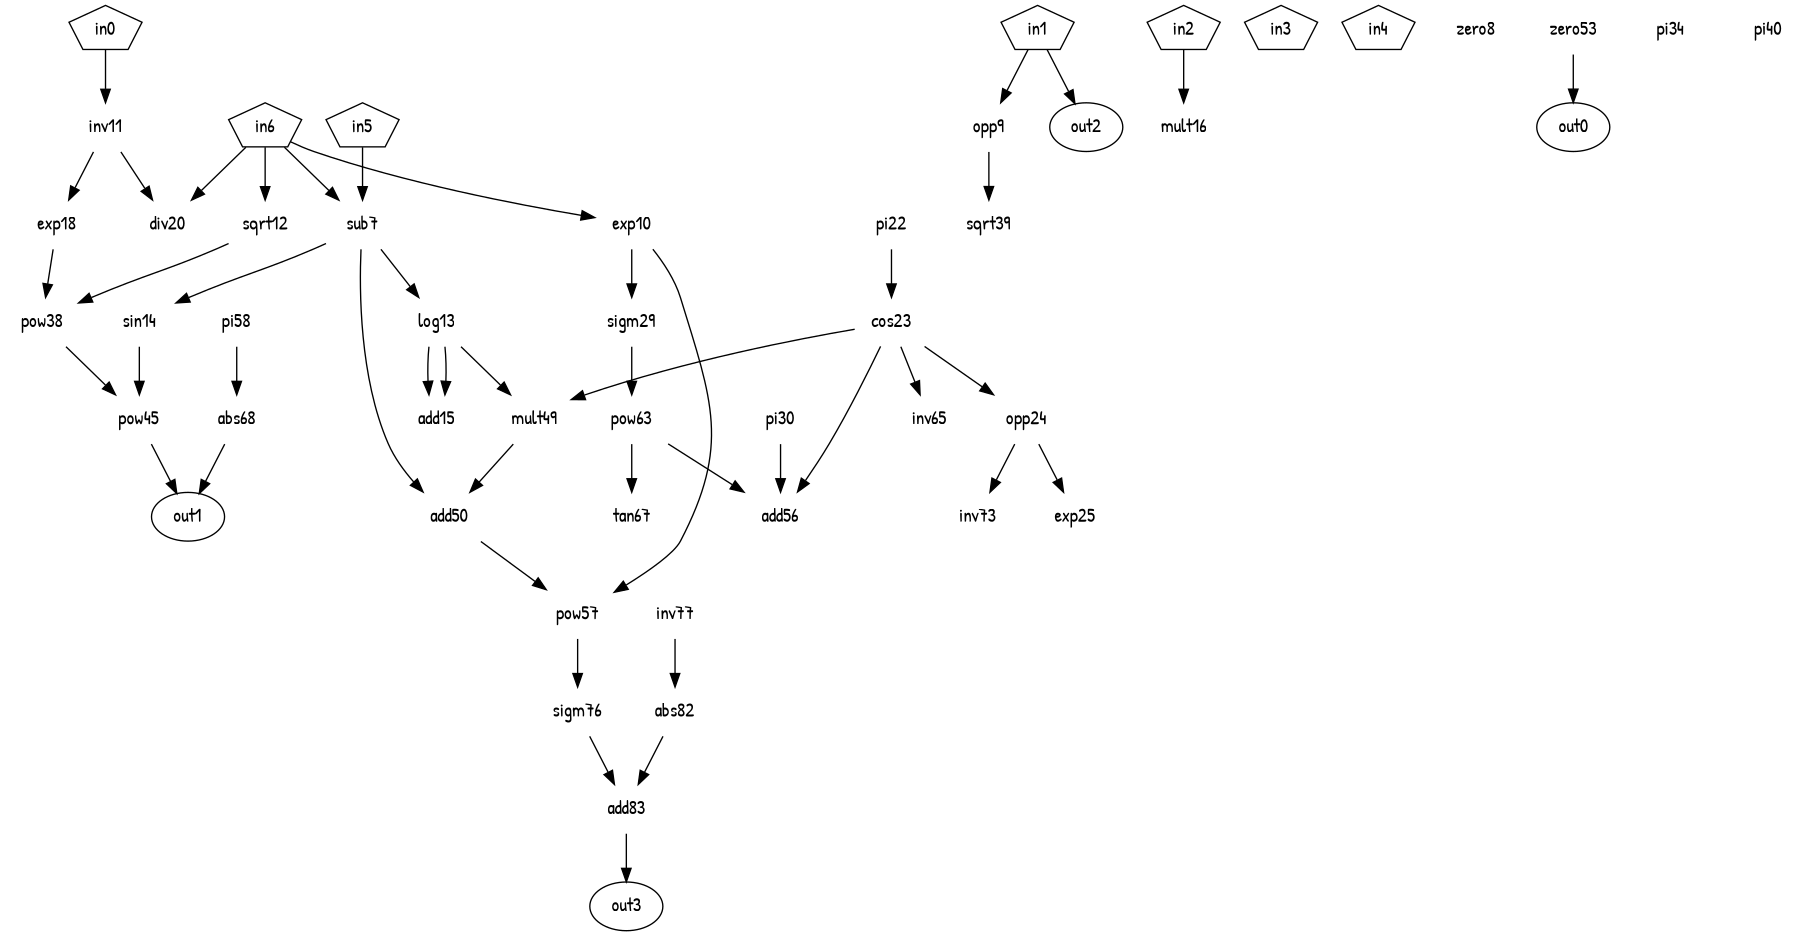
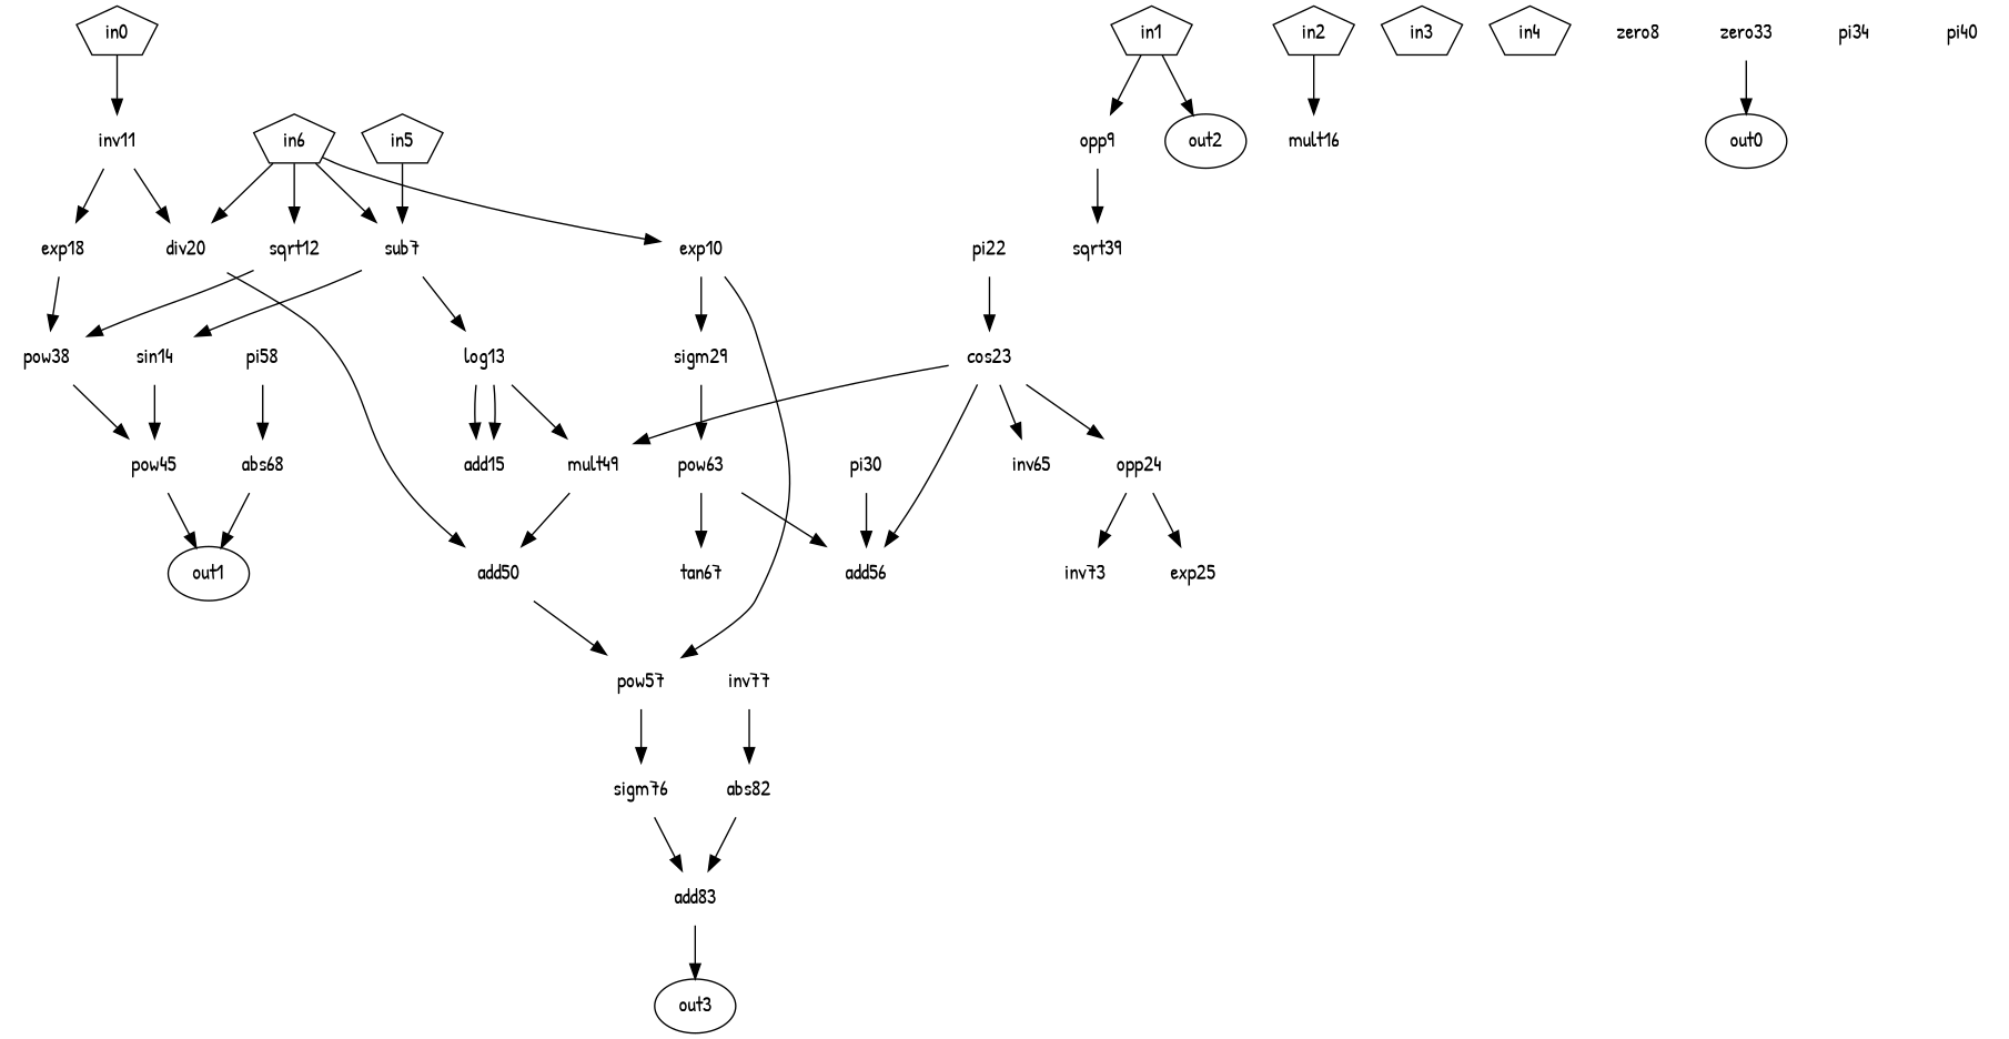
  digraph {
    fontname="Patrick Hand"
    node [fontname="Patrick Hand" shape=none]
    edge [fontname="Patrick Hand"]
    in0 [shape=polygon sides=5]
    inv11
    div20
    exp18
    in1 [shape=polygon sides=5]
    opp9
    out2 [shape=""]
    sqrt39
    in2 [shape=polygon sides=5]
    mult16
    in3 [shape=polygon sides=5]
    in4 [shape=polygon sides=5]
    in5 [shape=polygon sides=5]
    sub7
    log13
    sin14
    in6 [shape=polygon sides=5]
    exp10
    sqrt12
    sigm29
    pow57
    pow38
    add15
    mult49
    pow45
    add50
    zero8
    pow63
    sigm76
    out1 [shape=""]
    pi22
    cos23
    opp24
    add56
    inv65
    exp25
    inv73
    tan67
    pi30
    out0 [shape=""]
-   zero33 [label=zero53]
+   zero33
    pi34
    pi40
    add83
    pi58
    abs68
    inv77
    abs82
    out3 [shape=""]
    in0 -> inv11
    inv11 -> div20
    inv11 -> exp18
-   sub7 -> add50
+   div20 -> add50
    exp18 -> pow38
    in1 -> opp9
    in1 -> out2
    opp9 -> sqrt39
    in2 -> mult16
    in5 -> sub7
    sub7 -> log13
    sub7 -> sin14
    log13 -> add15
    log13 -> add15
    log13 -> mult49
    sin14 -> pow45
    in6 -> div20
    in6 -> sub7
    in6 -> exp10
    in6 -> sqrt12
    exp10 -> sigm29
    exp10 -> pow57
    sqrt12 -> pow38
    sigm29 -> pow63
    pow57 -> sigm76
    pow38 -> pow45
    mult49 -> add50
    pow45 -> out1
    add50 -> pow57
    pow63 -> add56
    pow63 -> tan67
    sigm76 -> add83
    pi22 -> cos23
    cos23 -> mult49
    cos23 -> opp24
    cos23 -> add56
    cos23 -> inv65
    opp24 -> exp25
    opp24 -> inv73
    pi30 -> add56
    zero33 -> out0
    add83 -> out3
    pi58 -> abs68
    abs68 -> out1
    inv77 -> abs82
    abs82 -> add83
  }
